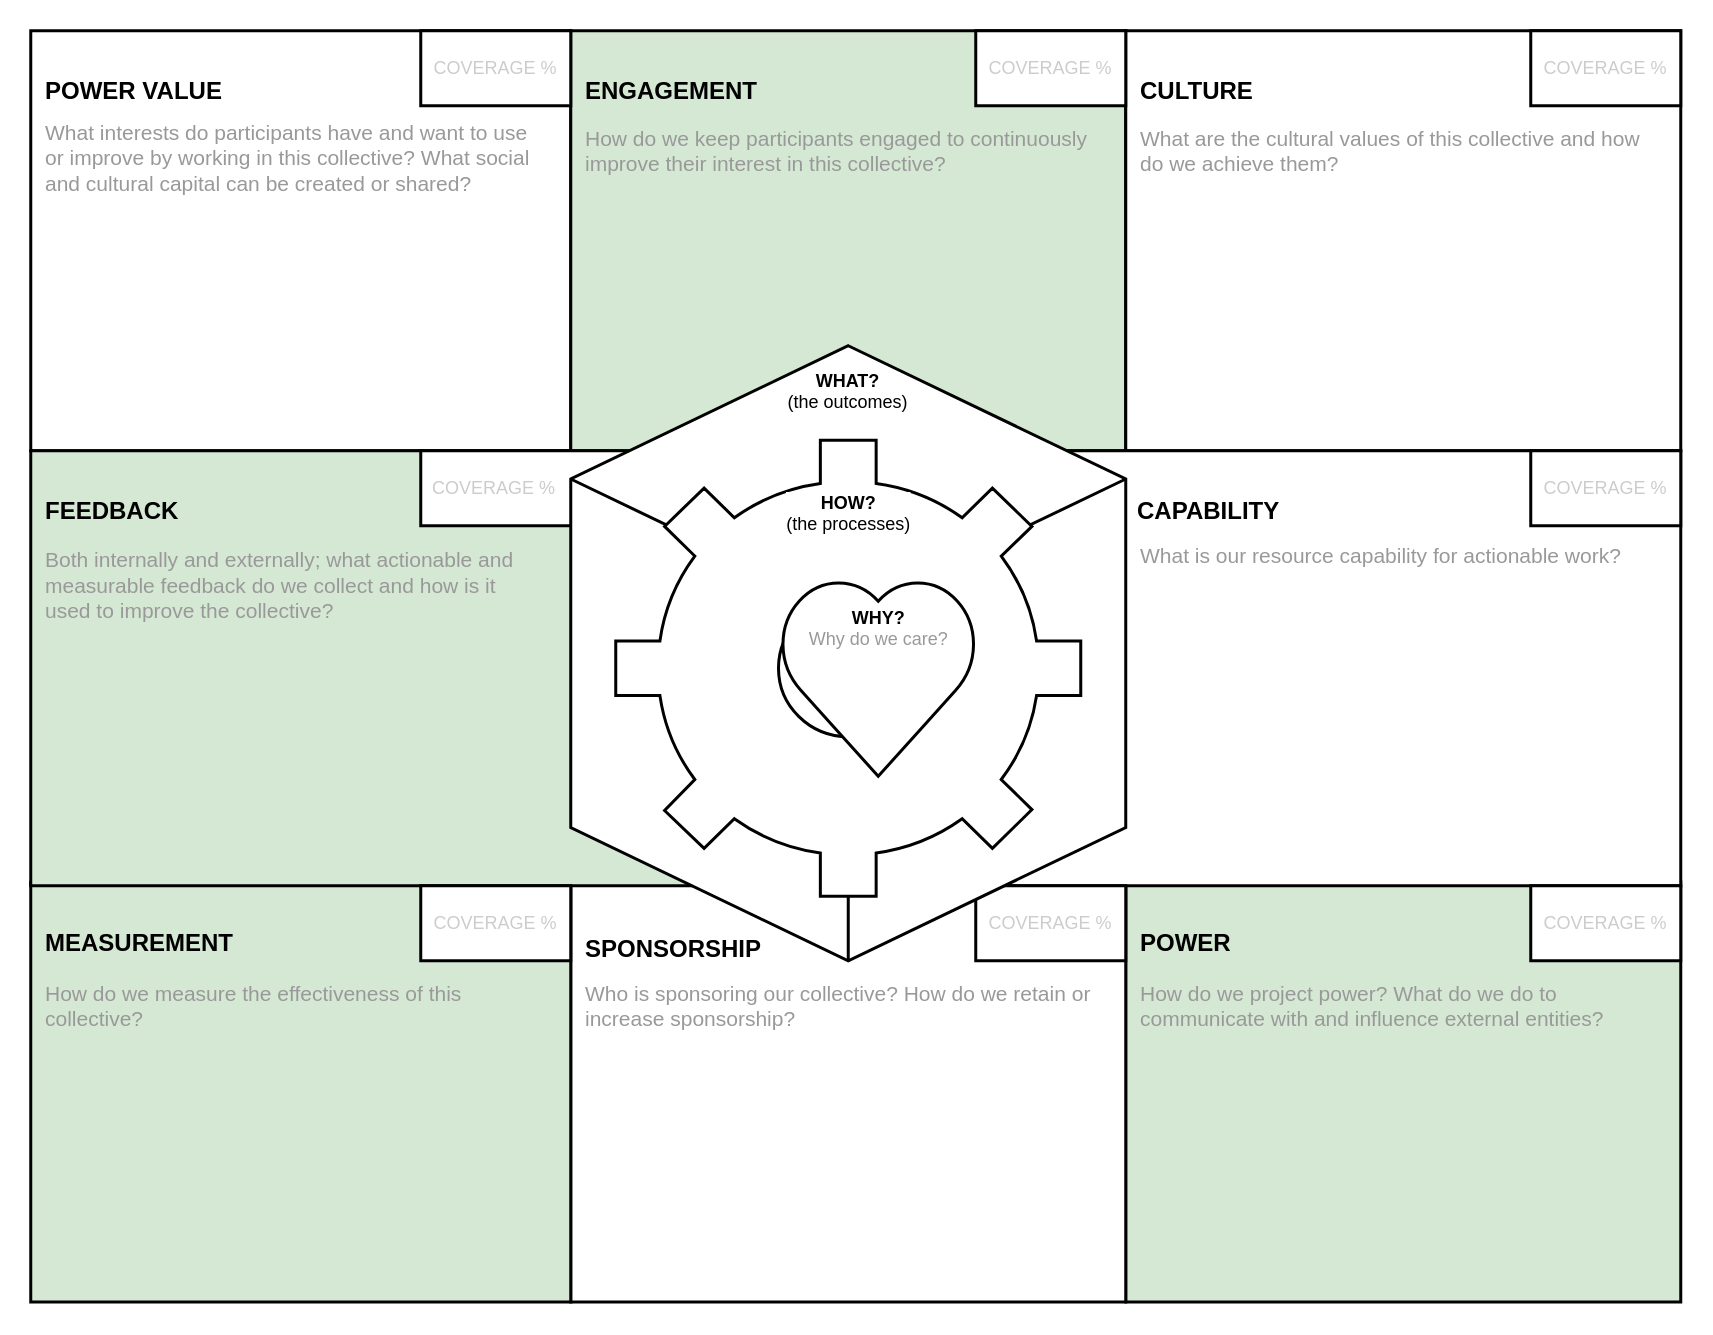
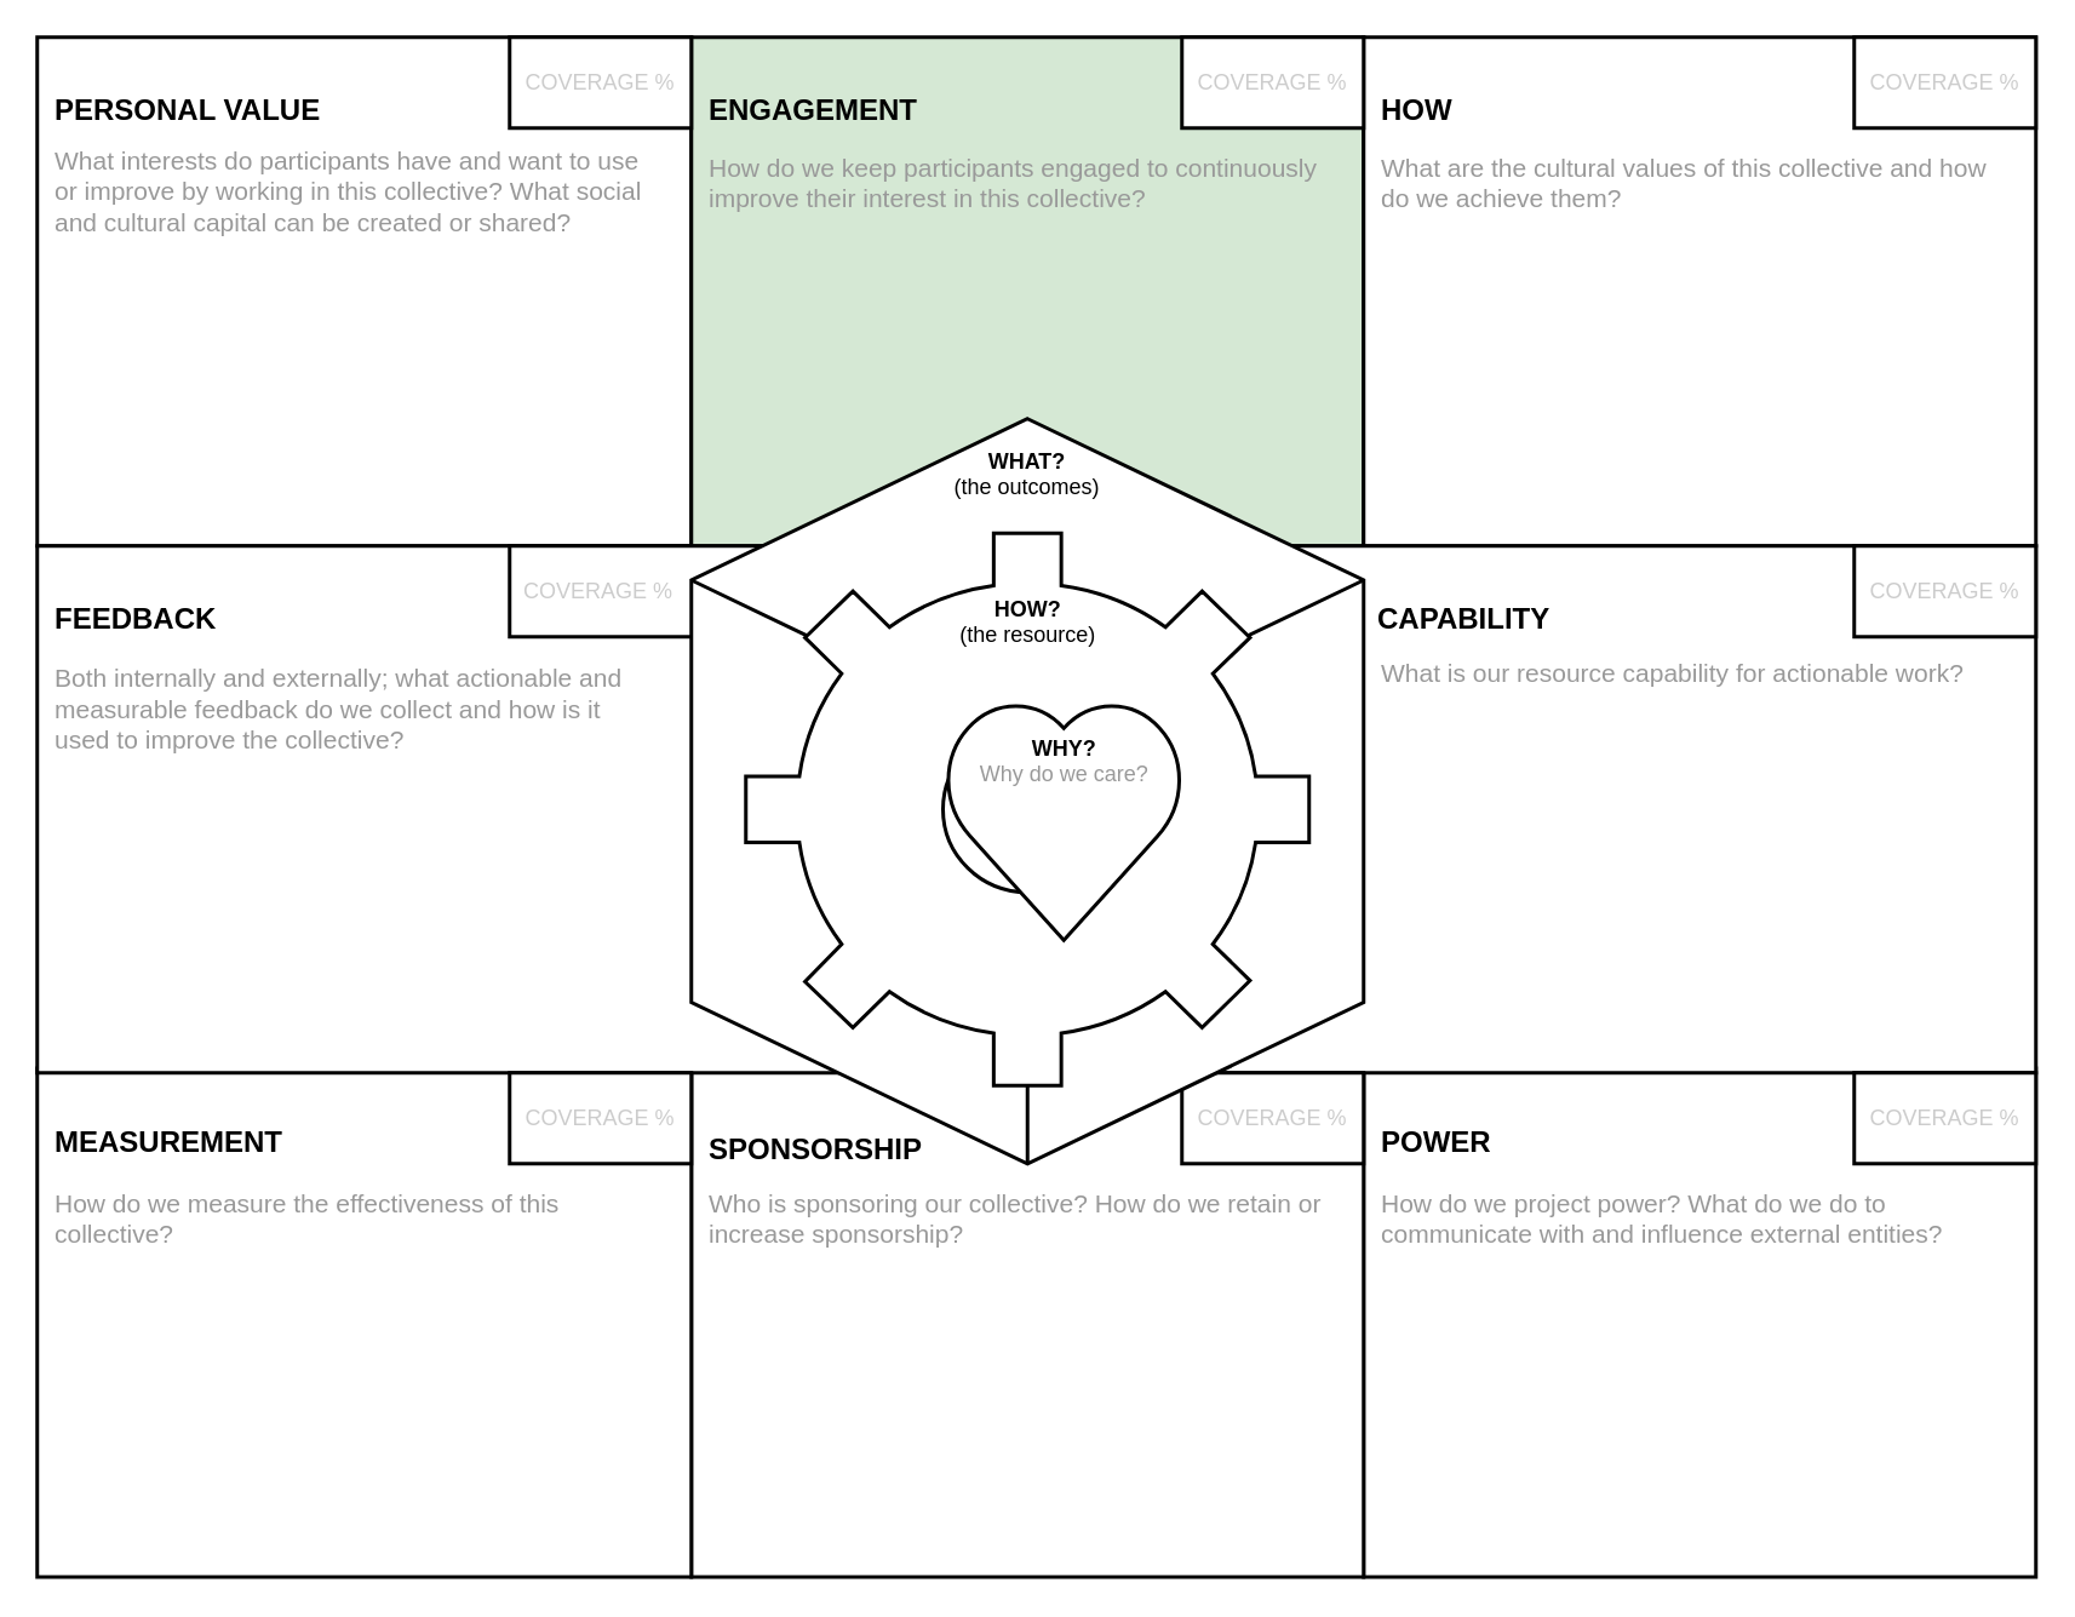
  <mxCell id="0" />
  <mxCell id="1" parent="0" />
- <mxCell id="2" value="&lt;p style=&quot;line-height: 220%&quot;&gt;POWER VALUE&lt;/p&gt;" style="rounded=0;whiteSpace=wrap;html=1;verticalAlign=top;align=left;fontSize=16;fontStyle=1;spacingLeft=8;spacingTop=0;strokeWidth=2;" vertex="1" parent="1"><mxGeometry width="360" height="280" as="geometry" x="20" y="20" /></mxCell>
- <mxCell id="3" value="&lt;p style=&quot;line-height: 220%&quot;&gt;POWER&lt;/p&gt;" style="rounded=0;whiteSpace=wrap;html=1;verticalAlign=top;align=left;fontSize=16;fontStyle=1;spacingLeft=8;spacingTop=0;strokeWidth=2;fillColor=#d5e8d4;" vertex="1" parent="1"><mxGeometry x="750" y="587.5" width="370" height="280" as="geometry" /></mxCell>
+ <mxCell id="2" value="&lt;p style=&quot;line-height: 220%&quot;&gt;PERSONAL VALUE&lt;/p&gt;" style="rounded=0;whiteSpace=wrap;html=1;verticalAlign=top;align=left;fontSize=16;fontStyle=1;spacingLeft=8;spacingTop=0;strokeWidth=2;" vertex="1" parent="1"><mxGeometry width="360" height="280" as="geometry" x="20" y="20" /></mxCell>
+ <mxCell id="3" value="&lt;p style=&quot;line-height: 220%&quot;&gt;POWER&lt;/p&gt;" style="rounded=0;whiteSpace=wrap;html=1;verticalAlign=top;align=left;fontSize=16;fontStyle=1;spacingLeft=8;spacingTop=0;strokeWidth=2;" vertex="1" parent="1"><mxGeometry x="750" y="587.5" width="370" height="280" as="geometry" /></mxCell>
  <mxCell id="4" value="&lt;p style=&quot;line-height: 220%&quot;&gt;SPONSORSHIP&lt;/p&gt;" style="rounded=0;whiteSpace=wrap;html=1;verticalAlign=top;align=left;fontSize=16;fontStyle=1;spacingLeft=8;spacingTop=4;strokeWidth=2;" vertex="1" parent="1"><mxGeometry x="380" y="587.5" width="370" height="280" as="geometry" /></mxCell>
- <mxCell id="5" value="&lt;p style=&quot;line-height: 220%&quot;&gt;MEASUREMENT&lt;/p&gt;" style="rounded=0;whiteSpace=wrap;html=1;verticalAlign=top;align=left;fontSize=16;fontStyle=1;spacingLeft=8;spacingTop=0;strokeWidth=2;fillColor=#d5e8d4;" vertex="1" parent="1"><mxGeometry y="587.5" width="360" height="280" as="geometry" x="20" /></mxCell>
- <mxCell id="6" value="&lt;p style=&quot;line-height: 220%&quot;&gt;FEEDBACK&lt;/p&gt;" style="rounded=0;whiteSpace=wrap;html=1;verticalAlign=top;align=left;fontSize=16;fontStyle=1;spacingLeft=8;spacingTop=0;strokeWidth=2;fillColor=#d5e8d4;" vertex="1" parent="1"><mxGeometry y="300" width="450" height="290" as="geometry" x="20" /></mxCell>
+ <mxCell id="5" value="&lt;p style=&quot;line-height: 220%&quot;&gt;MEASUREMENT&lt;/p&gt;" style="rounded=0;whiteSpace=wrap;html=1;verticalAlign=top;align=left;fontSize=16;fontStyle=1;spacingLeft=8;spacingTop=0;strokeWidth=2;" vertex="1" parent="1"><mxGeometry y="587.5" width="360" height="280" as="geometry" x="20" /></mxCell>
+ <mxCell id="6" value="&lt;p style=&quot;line-height: 220%&quot;&gt;FEEDBACK&lt;/p&gt;" style="rounded=0;whiteSpace=wrap;html=1;verticalAlign=top;align=left;fontSize=16;fontStyle=1;spacingLeft=8;spacingTop=0;strokeWidth=2;" vertex="1" parent="1"><mxGeometry y="300" width="450" height="290" as="geometry" x="20" /></mxCell>
  <mxCell id="7" value="&lt;p style=&quot;line-height: 220%&quot;&gt;ENGAGEMENT&lt;/p&gt;" style="rounded=0;whiteSpace=wrap;html=1;verticalAlign=top;align=left;fontSize=16;fontStyle=1;spacingLeft=8;spacingTop=0;strokeWidth=2;fillColor=#d5e8d4;" vertex="1" parent="1"><mxGeometry x="380" width="370" height="280" as="geometry" y="20" /></mxCell>
- <mxCell id="8" value="&lt;p style=&quot;line-height: 220%&quot;&gt;CULTURE&lt;/p&gt;" style="rounded=0;whiteSpace=wrap;html=1;verticalAlign=top;align=left;fontSize=16;fontStyle=1;spacingLeft=8;spacingTop=0;strokeWidth=2;" vertex="1" parent="1"><mxGeometry x="750" width="370" height="280" as="geometry" y="20" /></mxCell>
+ <mxCell id="8" value="&lt;p style=&quot;line-height: 220%&quot;&gt;HOW&lt;/p&gt;" style="rounded=0;whiteSpace=wrap;html=1;verticalAlign=top;align=left;fontSize=16;fontStyle=1;spacingLeft=8;spacingTop=0;strokeWidth=2;" vertex="1" parent="1"><mxGeometry x="750" width="370" height="280" as="geometry" y="20" /></mxCell>
  <mxCell id="9" value="&lt;p style=&quot;line-height: 220%&quot;&gt;CAPABILITY&lt;/p&gt;" style="rounded=0;whiteSpace=wrap;html=1;verticalAlign=top;align=left;fontSize=16;fontStyle=1;spacingLeft=86;spacingTop=0;strokeWidth=2;" vertex="1" parent="1"><mxGeometry x="670" y="300" width="450" height="290" as="geometry" /></mxCell>
  <mxCell id="10" value="COVERAGE %" style="rounded=0;whiteSpace=wrap;html=1;fontColor=#CCCCCC;strokeWidth=2;" vertex="1" parent="1"><mxGeometry x="1020" y="590" width="100" height="50" as="geometry" /></mxCell>
  <mxCell id="11" value="COVERAGE %" style="rounded=0;whiteSpace=wrap;html=1;fontColor=#CCCCCC;strokeWidth=2;" vertex="1" parent="1"><mxGeometry x="1020" y="300" width="100" height="50" as="geometry" /></mxCell>
  <mxCell id="12" value="COVERAGE %" style="rounded=0;whiteSpace=wrap;html=1;fontColor=#CCCCCC;strokeWidth=2;" vertex="1" parent="1"><mxGeometry x="1020" width="100" height="50" as="geometry" y="20" /></mxCell>
  <mxCell id="13" value="COVERAGE %" style="rounded=0;whiteSpace=wrap;html=1;fontColor=#CCCCCC;strokeWidth=2;" vertex="1" parent="1"><mxGeometry x="650" width="100" height="50" as="geometry" y="20" /></mxCell>
  <mxCell id="14" value="COVERAGE %" style="rounded=0;whiteSpace=wrap;html=1;fontColor=#CCCCCC;strokeWidth=2;" vertex="1" parent="1"><mxGeometry x="280" width="100" height="50" as="geometry" y="20" /></mxCell>
  <mxCell id="15" value="COVERAGE %" style="rounded=0;whiteSpace=wrap;html=1;fontColor=#CCCCCC;align=left;spacingLeft=6;strokeWidth=2;" vertex="1" parent="1"><mxGeometry x="280" y="300" width="180" height="50" as="geometry" /></mxCell>
  <mxCell id="16" value="COVERAGE %" style="rounded=0;whiteSpace=wrap;html=1;fontColor=#CCCCCC;strokeWidth=2;" vertex="1" parent="1"><mxGeometry x="650" y="590" width="100" height="50" as="geometry" /></mxCell>
  <mxCell id="17" value="COVERAGE %" style="rounded=0;whiteSpace=wrap;html=1;fontColor=#CCCCCC;strokeWidth=2;" vertex="1" parent="1"><mxGeometry x="280" y="590" width="100" height="50" as="geometry" /></mxCell>
  <mxCell id="18" value="&lt;b&gt;WHAT?&lt;br style=&quot;font-size: 12px&quot;&gt;&lt;/b&gt;(the outcomes)" style="whiteSpace=wrap;html=1;shape=mxgraph.basic.isocube;isoAngle=15;strokeColor=#000000;strokeWidth=2;fillColor=#ffffff;fontSize=12;fontColor=#000000;align=center;verticalAlign=top;spacingTop=10;" vertex="1" parent="1"><mxGeometry x="380" y="230" width="370" height="410" as="geometry" /></mxCell>
- <mxCell id="19" value="&lt;font color=&quot;#000000&quot;&gt;&lt;b&gt;HOW?&lt;/b&gt;&lt;br&gt;(the processes)&lt;/font&gt;" style="html=1;verticalLabelPosition=middle;align=center;labelBackgroundColor=#ffffff;verticalAlign=top;strokeWidth=2;strokeColor=#000000;shadow=0;dashed=0;shape=mxgraph.ios7.icons.settings;fontColor=#CCCCCC;labelPosition=center;spacingTop=28;" vertex="1" parent="1"><mxGeometry x="410" y="292.98" width="310" height="304.03" as="geometry" /></mxCell>
+ <mxCell id="19" value="&lt;font color=&quot;#000000&quot;&gt;&lt;b&gt;HOW?&lt;/b&gt;&lt;br&gt;(the resource)&lt;/font&gt;" style="html=1;verticalLabelPosition=middle;align=center;labelBackgroundColor=#ffffff;verticalAlign=top;strokeWidth=2;strokeColor=#000000;shadow=0;dashed=0;shape=mxgraph.ios7.icons.settings;fontColor=#CCCCCC;labelPosition=center;spacingTop=28;" vertex="1" parent="1"><mxGeometry x="410" y="292.98" width="310" height="304.03" as="geometry" /></mxCell>
  <mxCell id="20" value="&lt;b&gt;WHY?&lt;/b&gt;&lt;br&gt;&lt;font color=&quot;#999999&quot;&gt;Why do we care?&lt;br&gt;&lt;/font&gt;" style="verticalLabelPosition=middle;verticalAlign=top;html=1;shape=mxgraph.basic.heart;fontSize=12;align=center;labelPosition=center;spacingTop=14;fillColor=#ffffff;strokeWidth=2;" parent="1" vertex="1"><mxGeometry x="517.5" y="384.07" width="135" height="132.94" as="geometry" /></mxCell>
  <mxCell id="21" value="What interests do participants have and want to use or improve by working in this collective? What social and cultural capital can be created or shared?" style="text;html=1;strokeColor=none;fillColor=none;align=left;verticalAlign=middle;whiteSpace=wrap;rounded=0;fontSize=14;fontColor=#999999;spacingLeft=8;" vertex="1" parent="1"><mxGeometry y="80" width="340" height="50" as="geometry" x="20" /></mxCell>
  <mxCell id="22" value="How do we keep participants engaged to continuously improve their interest in this collective?" style="text;html=1;strokeColor=none;fillColor=none;align=left;verticalAlign=middle;whiteSpace=wrap;rounded=0;fontSize=14;fontColor=#999999;spacingLeft=8;" vertex="1" parent="1"><mxGeometry x="380" y="80" width="370" height="40" as="geometry" /></mxCell>
  <mxCell id="23" value="What are the cultural values of this collective and how do we achieve them?" style="text;html=1;strokeColor=none;fillColor=none;align=left;verticalAlign=middle;whiteSpace=wrap;rounded=0;fontSize=14;fontColor=#999999;spacingLeft=8;" vertex="1" parent="1"><mxGeometry x="750" y="80" width="360" height="40" as="geometry" /></mxCell>
  <mxCell id="24" value="Both internally and externally; what actionable and measurable feedback do we collect and how is it used to improve the collective?" style="text;html=1;strokeColor=none;fillColor=none;align=left;verticalAlign=middle;whiteSpace=wrap;rounded=0;fontSize=14;fontColor=#999999;spacingLeft=8;" vertex="1" parent="1"><mxGeometry y="370" width="340" height="40" as="geometry" x="20" /></mxCell>
  <mxCell id="25" value="What is our resource capability for actionable work?" style="text;html=1;strokeColor=none;fillColor=none;align=left;verticalAlign=middle;whiteSpace=wrap;rounded=0;fontSize=14;fontColor=#999999;spacingLeft=8;" vertex="1" parent="1"><mxGeometry x="750" y="350" width="370" height="40" as="geometry" /></mxCell>
  <mxCell id="26" value="How do we measure the effectiveness of this collective?" style="text;html=1;strokeColor=none;fillColor=none;align=left;verticalAlign=middle;whiteSpace=wrap;rounded=0;fontSize=14;fontColor=#999999;spacingLeft=8;" vertex="1" parent="1"><mxGeometry y="650" width="340" height="40" as="geometry" x="20" /></mxCell>
  <mxCell id="27" value="Who is sponsoring our collective? How do we retain or increase sponsorship?" style="text;html=1;strokeColor=none;fillColor=none;align=left;verticalAlign=middle;whiteSpace=wrap;rounded=0;fontSize=14;fontColor=#999999;spacingLeft=8;" vertex="1" parent="1"><mxGeometry x="380" y="650" width="350" height="40" as="geometry" /></mxCell>
  <mxCell id="28" value="How do we project power? What do we do to communicate with and influence external entities?" style="text;html=1;strokeColor=none;fillColor=none;align=left;verticalAlign=middle;whiteSpace=wrap;rounded=0;fontSize=14;fontColor=#999999;spacingLeft=8;" vertex="1" parent="1"><mxGeometry x="750" y="650" width="370" height="40" as="geometry" /></mxCell>
